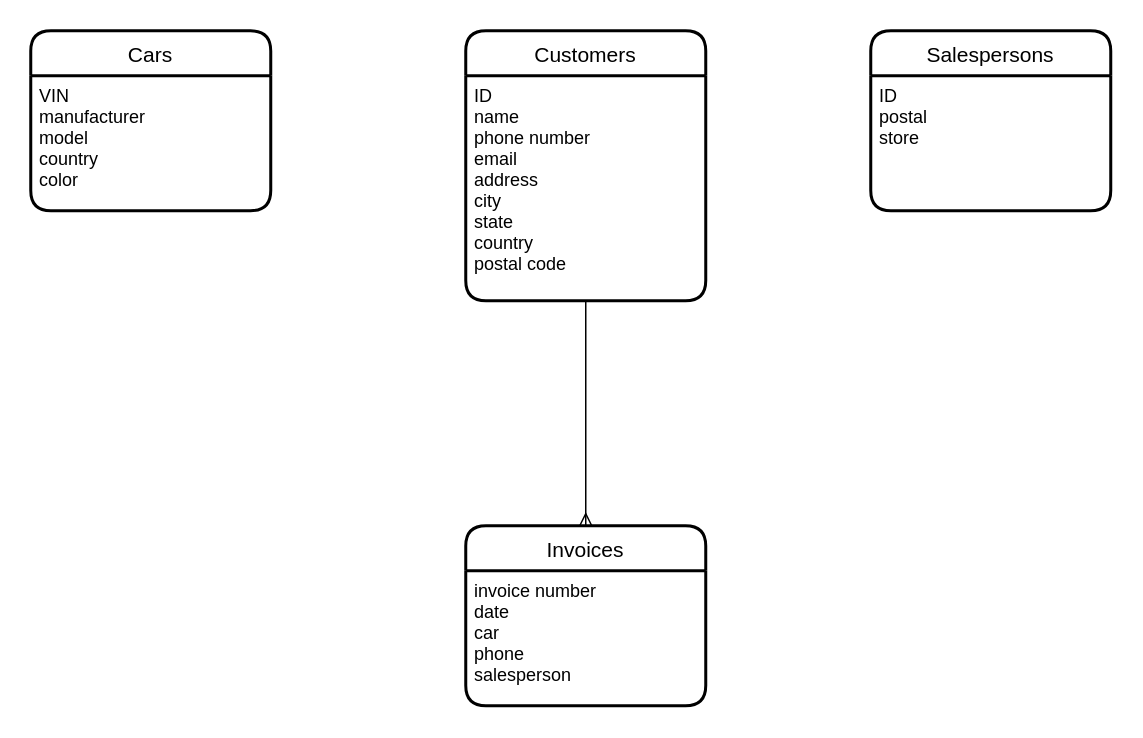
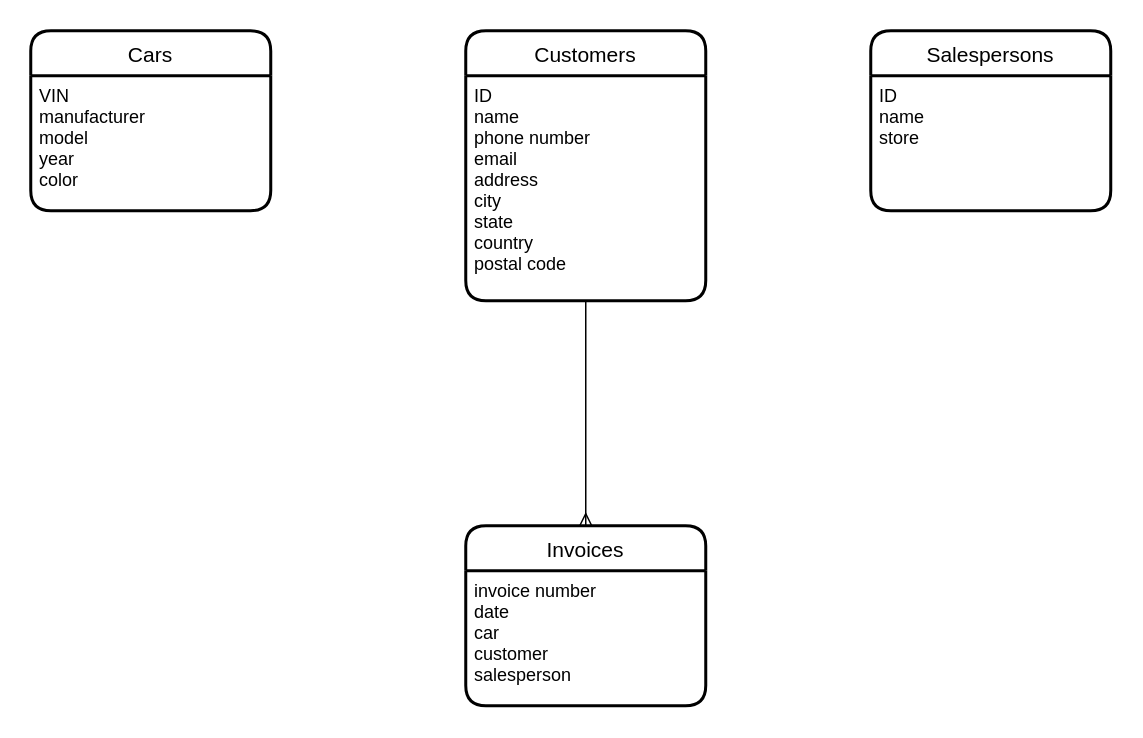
  <mxCell id="0" />
  <mxCell id="1" parent="0" />
  <mxCell id="2" value="Cars" style="swimlane;childLayout=stackLayout;horizontal=1;startSize=30;horizontalStack=0;rounded=1;fontSize=14;fontStyle=0;strokeWidth=2;resizeParent=0;resizeLast=1;shadow=0;dashed=0;align=center;" vertex="1" parent="1"><mxGeometry x="20" y="20" width="160" height="120" as="geometry" /></mxCell>
- <mxCell id="3" value="VIN&#10;manufacturer&#10;model&#10;country&#10;color" style="align=left;strokeColor=none;fillColor=none;spacingLeft=4;fontSize=12;verticalAlign=top;resizable=0;rotatable=0;part=1;" vertex="1" parent="2"><mxGeometry y="30" width="160" height="90" as="geometry" /></mxCell>
+ <mxCell id="3" value="VIN&#10;manufacturer&#10;model&#10;year&#10;color" style="align=left;strokeColor=none;fillColor=none;spacingLeft=4;fontSize=12;verticalAlign=top;resizable=0;rotatable=0;part=1;" vertex="1" parent="2"><mxGeometry y="30" width="160" height="90" as="geometry" /></mxCell>
  <mxCell id="4" value="Customers" style="swimlane;childLayout=stackLayout;horizontal=1;startSize=30;horizontalStack=0;rounded=1;fontSize=14;fontStyle=0;strokeWidth=2;resizeParent=0;resizeLast=1;shadow=0;dashed=0;align=center;" vertex="1" parent="1"><mxGeometry x="310" y="20" width="160" height="180" as="geometry" /></mxCell>
  <mxCell id="5" value="ID&#10;name&#10;phone number&#10;email&#10;address&#10;city&#10;state&#10;country&#10;postal code" style="align=left;strokeColor=none;fillColor=none;spacingLeft=4;fontSize=12;verticalAlign=top;resizable=0;rotatable=0;part=1;" vertex="1" parent="4"><mxGeometry y="30" width="160" height="150" as="geometry" /></mxCell>
  <mxCell id="6" value="Invoices" style="swimlane;childLayout=stackLayout;horizontal=1;startSize=30;horizontalStack=0;rounded=1;fontSize=14;fontStyle=0;strokeWidth=2;resizeParent=0;resizeLast=1;shadow=0;dashed=0;align=center;" vertex="1" parent="1"><mxGeometry x="310" y="350" width="160" height="120" as="geometry" /></mxCell>
- <mxCell id="7" value="invoice number&#10;date&#10;car&#10;phone&#10;salesperson" style="align=left;strokeColor=none;fillColor=none;spacingLeft=4;fontSize=12;verticalAlign=top;resizable=0;rotatable=0;part=1;" vertex="1" parent="6"><mxGeometry y="30" width="160" height="90" as="geometry" /></mxCell>
+ <mxCell id="7" value="invoice number&#10;date&#10;car&#10;customer&#10;salesperson" style="align=left;strokeColor=none;fillColor=none;spacingLeft=4;fontSize=12;verticalAlign=top;resizable=0;rotatable=0;part=1;" vertex="1" parent="6"><mxGeometry y="30" width="160" height="90" as="geometry" /></mxCell>
  <mxCell id="8" value="Salespersons" style="swimlane;childLayout=stackLayout;horizontal=1;startSize=30;horizontalStack=0;rounded=1;fontSize=14;fontStyle=0;strokeWidth=2;resizeParent=0;resizeLast=1;shadow=0;dashed=0;align=center;" vertex="1" parent="1"><mxGeometry x="580" y="20" width="160" height="120" as="geometry" /></mxCell>
- <mxCell id="9" value="ID&#10;postal&#10;store" style="align=left;strokeColor=none;fillColor=none;spacingLeft=4;fontSize=12;verticalAlign=top;resizable=0;rotatable=0;part=1;" vertex="1" parent="8"><mxGeometry y="30" width="160" height="90" as="geometry" /></mxCell>
+ <mxCell id="9" value="ID&#10;name&#10;store" style="align=left;strokeColor=none;fillColor=none;spacingLeft=4;fontSize=12;verticalAlign=top;resizable=0;rotatable=0;part=1;" vertex="1" parent="8"><mxGeometry y="30" width="160" height="90" as="geometry" /></mxCell>
  <mxCell id="10" value="" style="endArrow=ERmany;html=1;rounded=0;exitX=0.5;exitY=1;exitDx=0;exitDy=0;entryX=0.5;entryY=0;entryDx=0;entryDy=0;endFill=0;" edge="1" parent="1" source="5" target="6"><mxGeometry width="50" height="50" relative="1" as="geometry"><mxPoint x="450" y="310" as="sourcePoint" /><mxPoint x="500" y="260" as="targetPoint" /></mxGeometry></mxCell>
